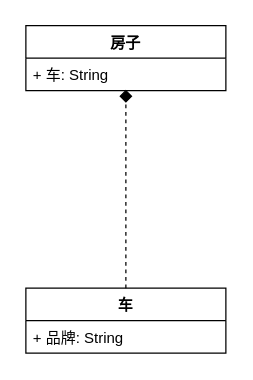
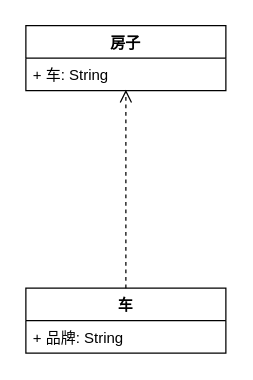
  <mxCell id="0" />
  <mxCell id="1" parent="0" />
  <mxCell id="2" value="房子" style="swimlane;fontStyle=1;align=center;verticalAlign=top;childLayout=stackLayout;horizontal=1;startSize=26;horizontalStack=0;resizeParent=1;resizeParentMax=0;resizeLast=0;collapsible=1;marginBottom=0;" vertex="1" parent="1"><mxGeometry x="20" y="20" width="160" height="52" as="geometry" /></mxCell>
  <mxCell id="3" value="+ 车: String" style="text;strokeColor=none;fillColor=none;align=left;verticalAlign=top;spacingLeft=4;spacingRight=4;overflow=hidden;rotatable=0;points=[[0,0.5],[1,0.5]];portConstraint=eastwest;" vertex="1" parent="2"><mxGeometry y="26" width="160" height="26" as="geometry" /></mxCell>
  <mxCell id="4" value="车" style="swimlane;fontStyle=1;align=center;verticalAlign=top;childLayout=stackLayout;horizontal=1;startSize=26;horizontalStack=0;resizeParent=1;resizeParentMax=0;resizeLast=0;collapsible=1;marginBottom=0;" vertex="1" parent="1"><mxGeometry x="20" y="230" width="160" height="52" as="geometry" /></mxCell>
  <mxCell id="5" value="+ 品牌: String" style="text;strokeColor=none;fillColor=none;align=left;verticalAlign=top;spacingLeft=4;spacingRight=4;overflow=hidden;rotatable=0;points=[[0,0.5],[1,0.5]];portConstraint=eastwest;" vertex="1" parent="4"><mxGeometry y="26" width="160" height="26" as="geometry" /></mxCell>
- <mxCell id="6" value="" style="html=1;verticalAlign=bottom;endArrow=diamond;dashed=1;endSize=8;entryX=0.5;entryY=0.974;entryDx=0;entryDy=0;entryPerimeter=0;exitX=0.5;exitY=0;exitDx=0;exitDy=0;" edge="1" parent="1" source="4" target="3"><mxGeometry relative="1" as="geometry"><mxPoint x="100" y="210" as="sourcePoint" /><mxPoint x="20" y="310" as="targetPoint" /></mxGeometry></mxCell>
+ <mxCell id="6" value="" style="html=1;verticalAlign=bottom;endArrow=open;dashed=1;endSize=8;entryX=0.5;entryY=0.974;entryDx=0;entryDy=0;entryPerimeter=0;exitX=0.5;exitY=0;exitDx=0;exitDy=0;" edge="1" parent="1" source="4" target="3"><mxGeometry relative="1" as="geometry"><mxPoint x="100" y="210" as="sourcePoint" /><mxPoint x="20" y="310" as="targetPoint" /></mxGeometry></mxCell>
